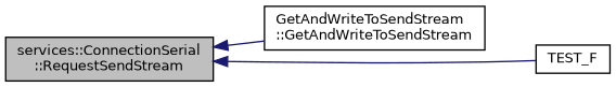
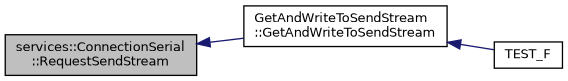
  digraph {
    rankdir=LR
    node [color=black fillcolor=white fontname=Helvetica fontsize=10 shape=record style=filled]
    edge [color=midnightblue dir=back fontname=Helvetica fontsize=10 labelfontname=Helvetica labelfontsize=10 style=solid]
    n1 [fillcolor=grey75 fontcolor=black height=0.2 label="services::ConnectionSerial\l::RequestSendStream" width=0.4]
    n2 [height=0.2 label="GetAndWriteToSendStream\l::GetAndWriteToSendStream" width=0.4]
    n3 [height=0.2 label=TEST_F width=0.4]
    n1 -> n2
-   n1 -> n3
+   n2 -> n3
  }
